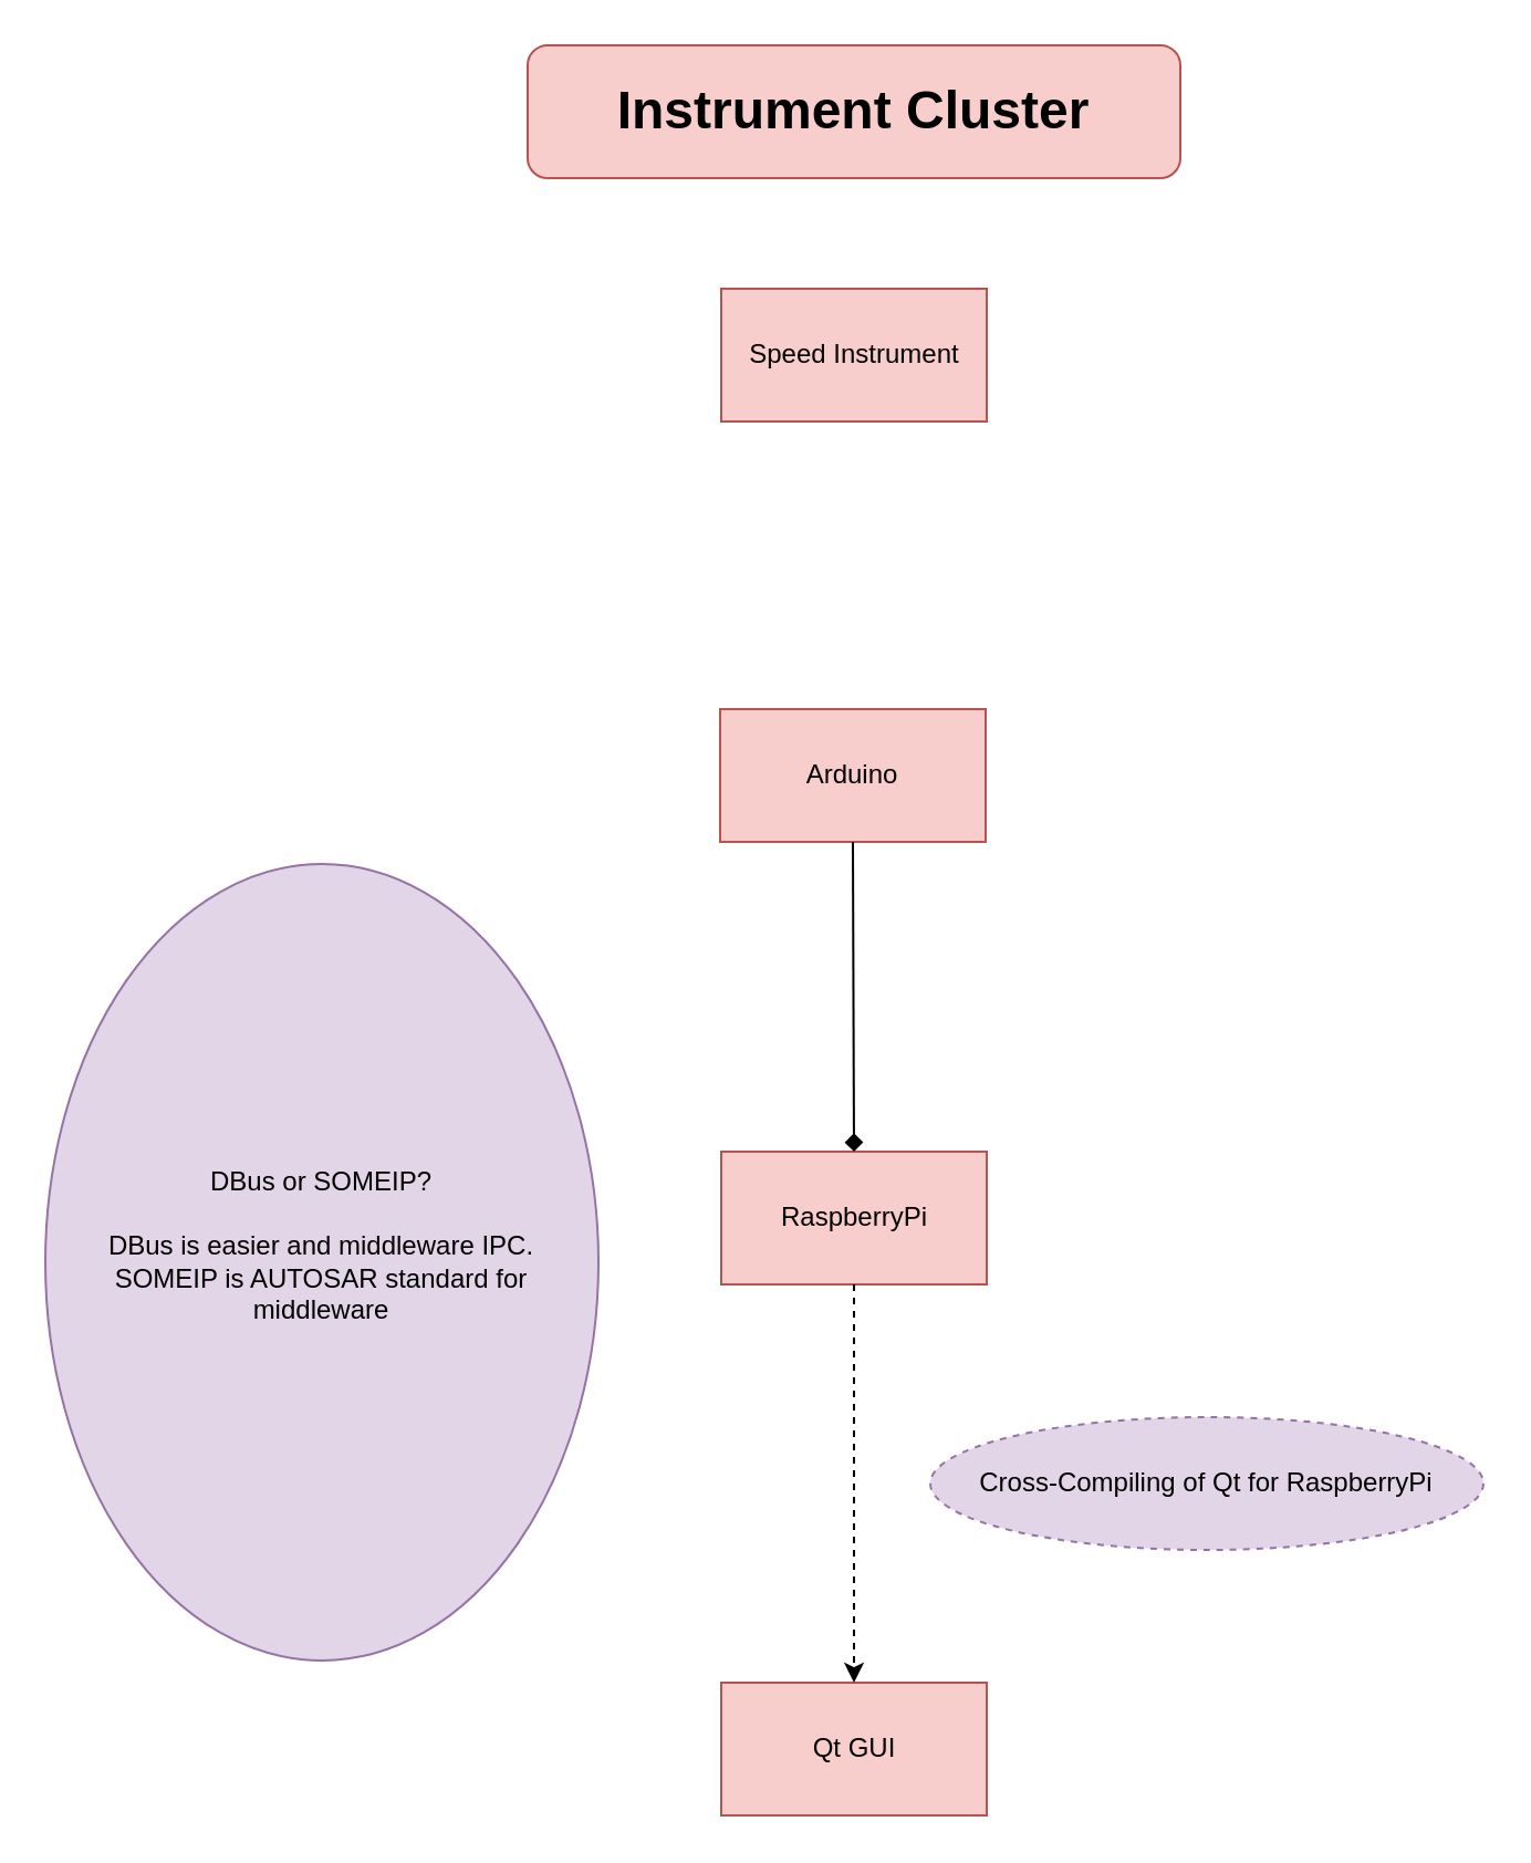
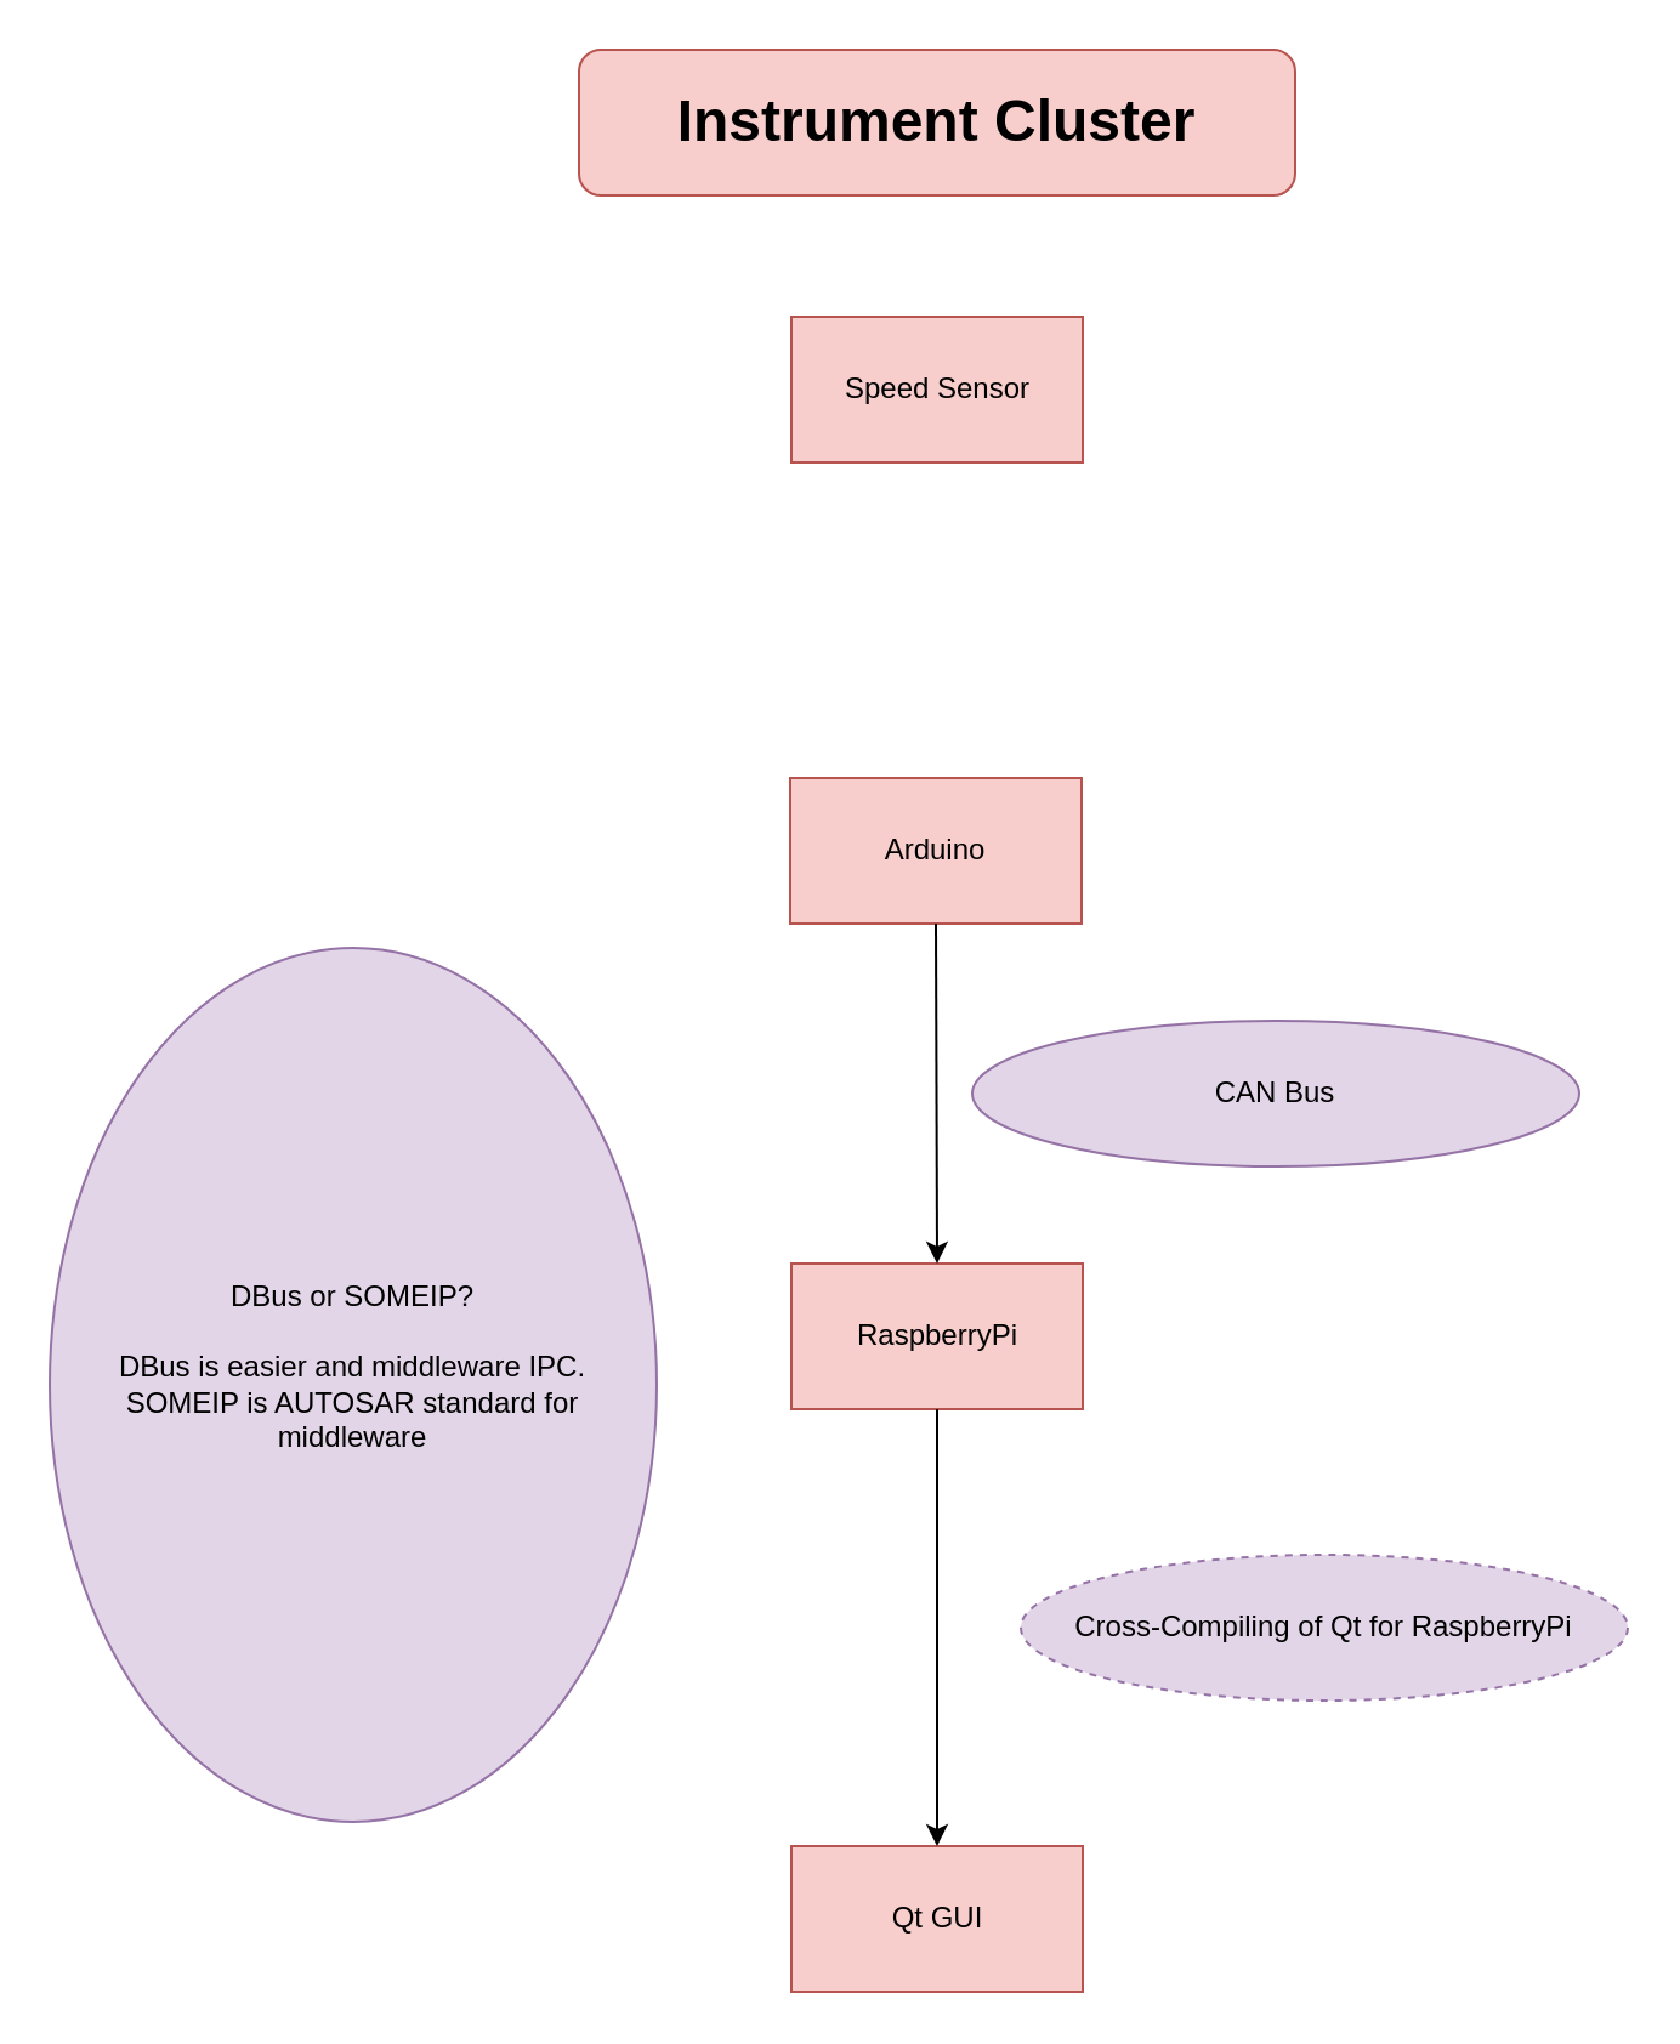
  <mxCell id="0" />
  <mxCell id="1" parent="0" />
  <mxCell id="2" value="&lt;h1&gt;Instrument Cluster&lt;/h1&gt;" style="rounded=1;whiteSpace=wrap;html=1;fillColor=#f8cecc;strokeColor=#b85450;" vertex="1" parent="1"><mxGeometry x="238" y="20" width="295" height="60" as="geometry" /></mxCell>
- <mxCell id="3" value="Speed Instrument" style="rounded=0;whiteSpace=wrap;html=1;fillColor=#f8cecc;strokeColor=#b85450;" vertex="1" parent="1"><mxGeometry x="325.5" y="130" width="120" height="60" as="geometry" /></mxCell>
+ <mxCell id="3" value="Speed Sensor" style="rounded=0;whiteSpace=wrap;html=1;fillColor=#f8cecc;strokeColor=#b85450;" vertex="1" parent="1"><mxGeometry x="325.5" y="130" width="120" height="60" as="geometry" /></mxCell>
  <mxCell id="4" value="Arduino" style="rounded=0;whiteSpace=wrap;html=1;fillColor=#f8cecc;strokeColor=#b85450;" vertex="1" parent="1"><mxGeometry x="325" y="320" width="120" height="60" as="geometry" /></mxCell>
  <mxCell id="5" value="RaspberryPi" style="rounded=0;whiteSpace=wrap;html=1;fillColor=#f8cecc;strokeColor=#b85450;" vertex="1" parent="1"><mxGeometry x="325.5" y="520" width="120" height="60" as="geometry" /></mxCell>
  <mxCell id="6" value="Qt GUI" style="rounded=0;whiteSpace=wrap;html=1;fillColor=#f8cecc;strokeColor=#b85450;" vertex="1" parent="1"><mxGeometry x="325.5" y="760" width="120" height="60" as="geometry" /></mxCell>
  <mxCell id="7" value="Cross-Compiling of Qt for RaspberryPi" style="ellipse;whiteSpace=wrap;html=1;fillColor=#e1d5e7;strokeColor=#9673a6;dashed=1;" vertex="1" parent="1"><mxGeometry x="420" y="640" width="250" height="60" as="geometry" /></mxCell>
- <mxCell id="8" value="" style="endArrow=diamond;html=1;rounded=0;entryX=0.5;entryY=0;entryDx=0;entryDy=0;exitX=0.5;exitY=1;exitDx=0;exitDy=0;" edge="1" parent="1" source="4" target="5"><mxGeometry width="50" height="50" relative="1" as="geometry"><mxPoint x="380" y="380" as="sourcePoint" /><mxPoint x="384" y="430" as="targetPoint" /></mxGeometry></mxCell>
- <mxCell id="9" value="" style="endArrow=classic;html=1;rounded=0;entryX=0.5;entryY=0;entryDx=0;entryDy=0;exitX=0.5;exitY=1;exitDx=0;exitDy=0;dashed=1;" edge="1" parent="1" source="5" target="6"><mxGeometry width="50" height="50" relative="1" as="geometry"><mxPoint x="380" y="530" as="sourcePoint" /><mxPoint x="380" y="640" as="targetPoint" /></mxGeometry></mxCell>
+ <mxCell id="8" value="" style="endArrow=classic;html=1;rounded=0;entryX=0.5;entryY=0;entryDx=0;entryDy=0;exitX=0.5;exitY=1;exitDx=0;exitDy=0;" edge="1" parent="1" source="4" target="5"><mxGeometry width="50" height="50" relative="1" as="geometry"><mxPoint x="380" y="380" as="sourcePoint" /><mxPoint x="384" y="430" as="targetPoint" /></mxGeometry></mxCell>
+ <mxCell id="9" value="" style="endArrow=classic;html=1;rounded=0;entryX=0.5;entryY=0;entryDx=0;entryDy=0;exitX=0.5;exitY=1;exitDx=0;exitDy=0;" edge="1" parent="1" source="5" target="6"><mxGeometry width="50" height="50" relative="1" as="geometry"><mxPoint x="380" y="530" as="sourcePoint" /><mxPoint x="380" y="640" as="targetPoint" /></mxGeometry></mxCell>
+ <mxCell id="10" value="&lt;div&gt;CAN Bus&lt;/div&gt;" style="ellipse;whiteSpace=wrap;html=1;fillColor=#e1d5e7;strokeColor=#9673a6;" vertex="1" parent="1"><mxGeometry x="400" y="420" width="250" height="60" as="geometry" /></mxCell>
  <mxCell id="11" value="&lt;div&gt;DBus or SOMEIP?&lt;/div&gt;&lt;div&gt;&lt;br&gt;&lt;/div&gt;&lt;div&gt;DBus is easier and middleware IPC.&lt;/div&gt;&lt;div&gt;SOMEIP is AUTOSAR standard for middleware&lt;br&gt;&lt;/div&gt;&lt;div&gt;&lt;br&gt;&lt;/div&gt;" style="ellipse;whiteSpace=wrap;html=1;fillColor=#e1d5e7;strokeColor=#9673a6;" vertex="1" parent="1"><mxGeometry x="20" y="390" width="250" height="360" as="geometry" /></mxCell>
